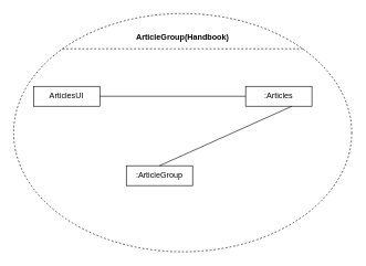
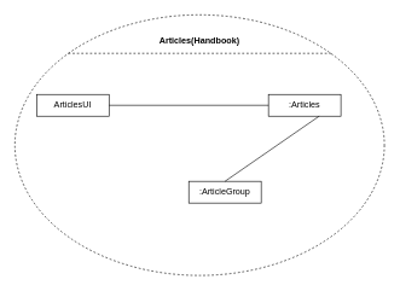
  <mxCell id="0" />
  <mxCell id="1" parent="0" />
  <mxCell id="2" value="" style="shape=ellipse;container=1;horizontal=1;horizontalStack=0;resizeParent=1;resizeParentMax=0;resizeLast=0;html=1;dashed=1;collapsible=0;" vertex="1" parent="1"><mxGeometry x="20" y="20" width="510" height="360" as="geometry" /></mxCell>
- <mxCell id="3" value="&lt;b&gt;ArticleGroup(Handbook)&lt;/b&gt;" style="html=1;strokeColor=none;fillColor=none;align=center;verticalAlign=middle;spacingLeft=4;spacingRight=4;rotatable=0;points=[[0,0.5],[1,0.5]];resizeWidth=1;whiteSpace=wrap;" vertex="1" parent="2"><mxGeometry y="12.522" width="510" height="46.957" as="geometry" /></mxCell>
+ <mxCell id="3" value="&lt;b&gt;Articles(Handbook)&lt;/b&gt;" style="html=1;strokeColor=none;fillColor=none;align=center;verticalAlign=middle;spacingLeft=4;spacingRight=4;rotatable=0;points=[[0,0.5],[1,0.5]];resizeWidth=1;whiteSpace=wrap;" vertex="1" parent="2"><mxGeometry y="12.522" width="510" height="46.957" as="geometry" /></mxCell>
  <mxCell id="4" value="" style="line;strokeWidth=1;fillColor=none;rotatable=0;labelPosition=right;points=[];portConstraint=eastwest;dashed=1;resizeWidth=1;" vertex="1" parent="2"><mxGeometry x="73.667" y="46.957" width="362.667" height="12.522" as="geometry" /></mxCell>
  <mxCell id="5" value="ArticlesUI" style="html=1;align=center;verticalAlign=middle;rotatable=0;whiteSpace=wrap;" vertex="1" parent="2"><mxGeometry width="100" height="30" relative="1" as="geometry"><mxPoint x="30" y="110" as="offset" /></mxGeometry></mxCell>
  <mxCell id="6" value="" style="edgeStyle=none;endArrow=none;verticalAlign=middle;labelBackgroundColor=none;endSize=12;html=1;align=left;endFill=0;spacingLeft=4;rounded=0;exitX=1;exitY=0.5;exitDx=0;exitDy=0;entryX=0;entryY=0.5;entryDx=0;entryDy=0;" edge="1" parent="2" source="5"><mxGeometry x="0.564" y="93" relative="1" as="geometry"><mxPoint x="370" y="125" as="targetPoint" /><mxPoint as="offset" /></mxGeometry></mxCell>
- <mxCell id="7" value=":ArticleGroup" style="html=1;align=center;verticalAlign=middle;rotatable=0;whiteSpace=wrap;" vertex="1" parent="2"><mxGeometry x="170" y="230" width="100" height="30" as="geometry" /></mxCell>
+ <mxCell id="7" value=":ArticleGroup" style="html=1;align=center;verticalAlign=middle;rotatable=0;whiteSpace=wrap;" vertex="1" parent="2"><mxGeometry x="240" y="230" width="100" height="30" as="geometry" /></mxCell>
  <mxCell id="8" value=":Articles" style="html=1;align=center;verticalAlign=middle;rotatable=0;whiteSpace=wrap;" vertex="1" parent="2"><mxGeometry x="350" y="110" width="100" height="30" as="geometry" /></mxCell>
  <mxCell id="9" value="" style="edgeStyle=none;endArrow=none;verticalAlign=middle;labelBackgroundColor=none;endSize=12;html=1;align=left;endFill=0;spacingLeft=4;rounded=0;exitX=0.5;exitY=0;exitDx=0;exitDy=0;entryX=0.5;entryY=1;entryDx=0;entryDy=0;" edge="1" parent="2" source="7"><mxGeometry x="0.564" y="93" relative="1" as="geometry"><mxPoint x="170" y="135" as="sourcePoint" /><mxPoint x="420" y="140" as="targetPoint" /><mxPoint as="offset" /></mxGeometry></mxCell>
